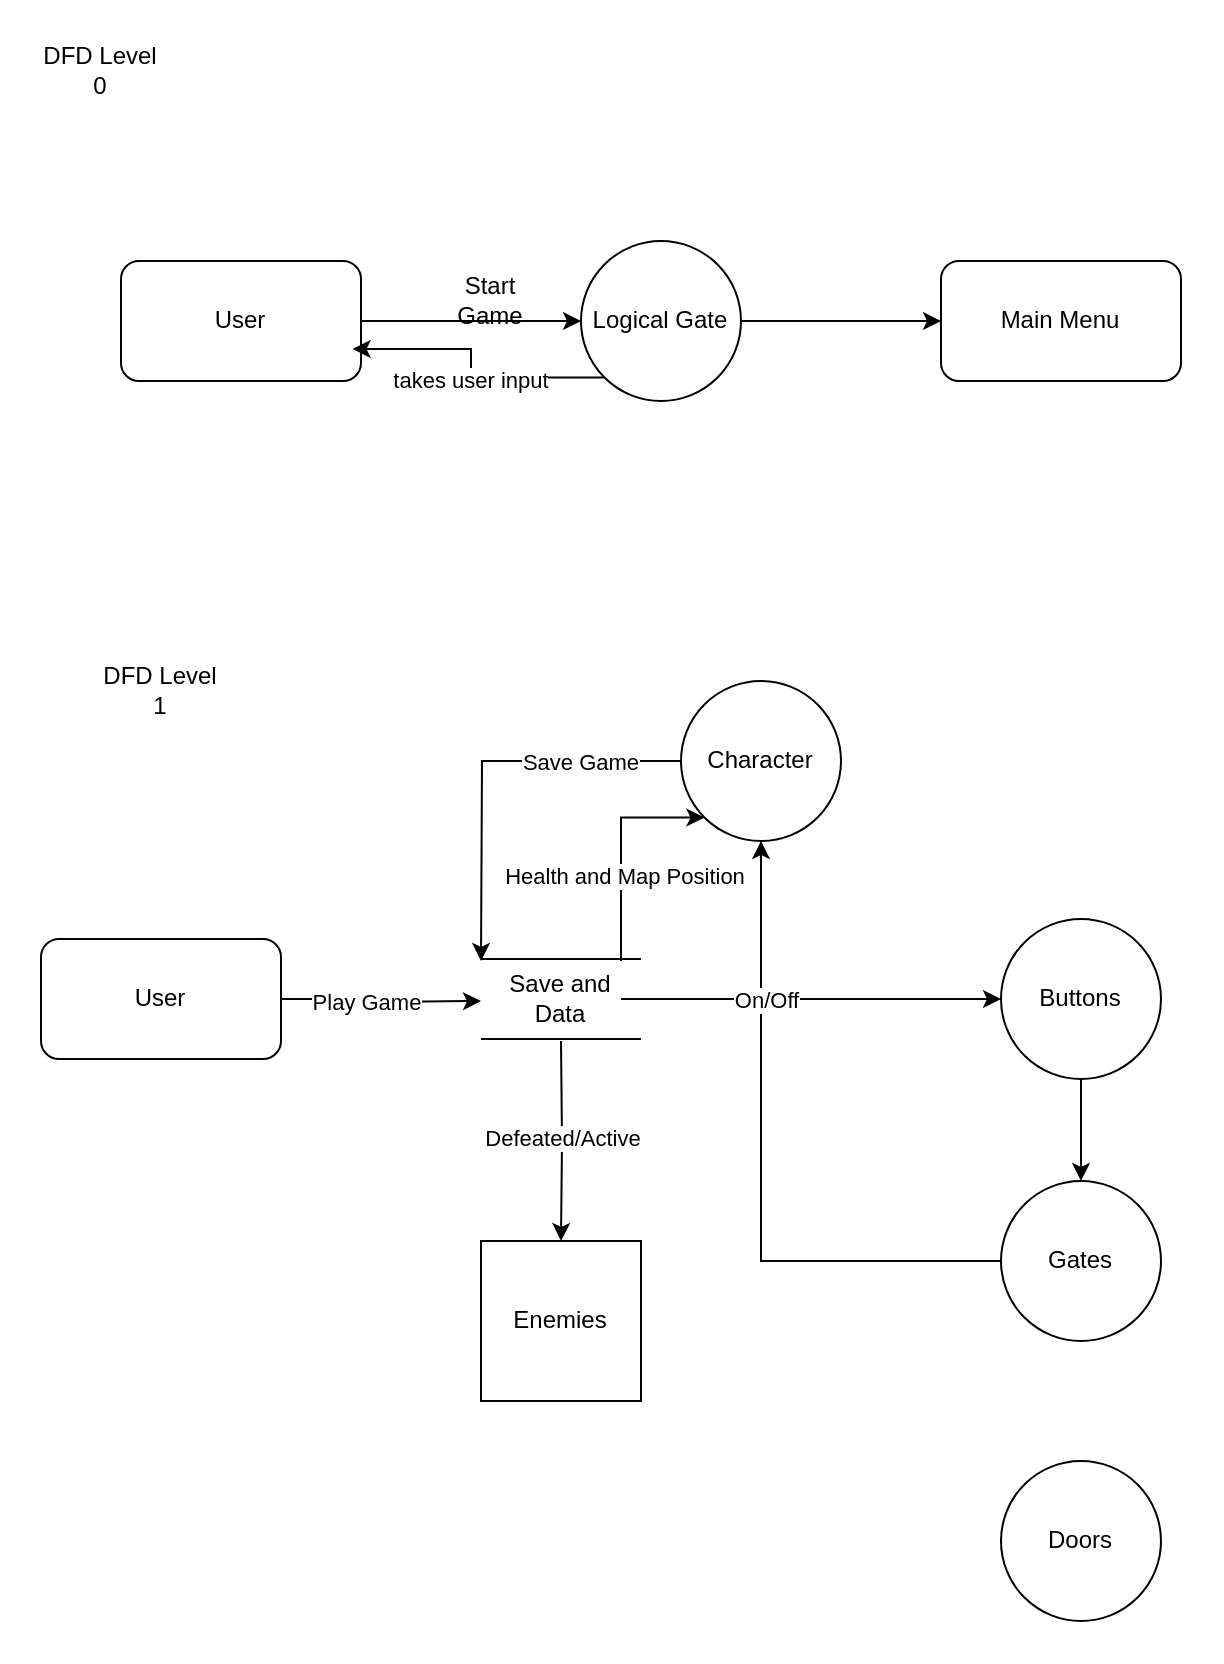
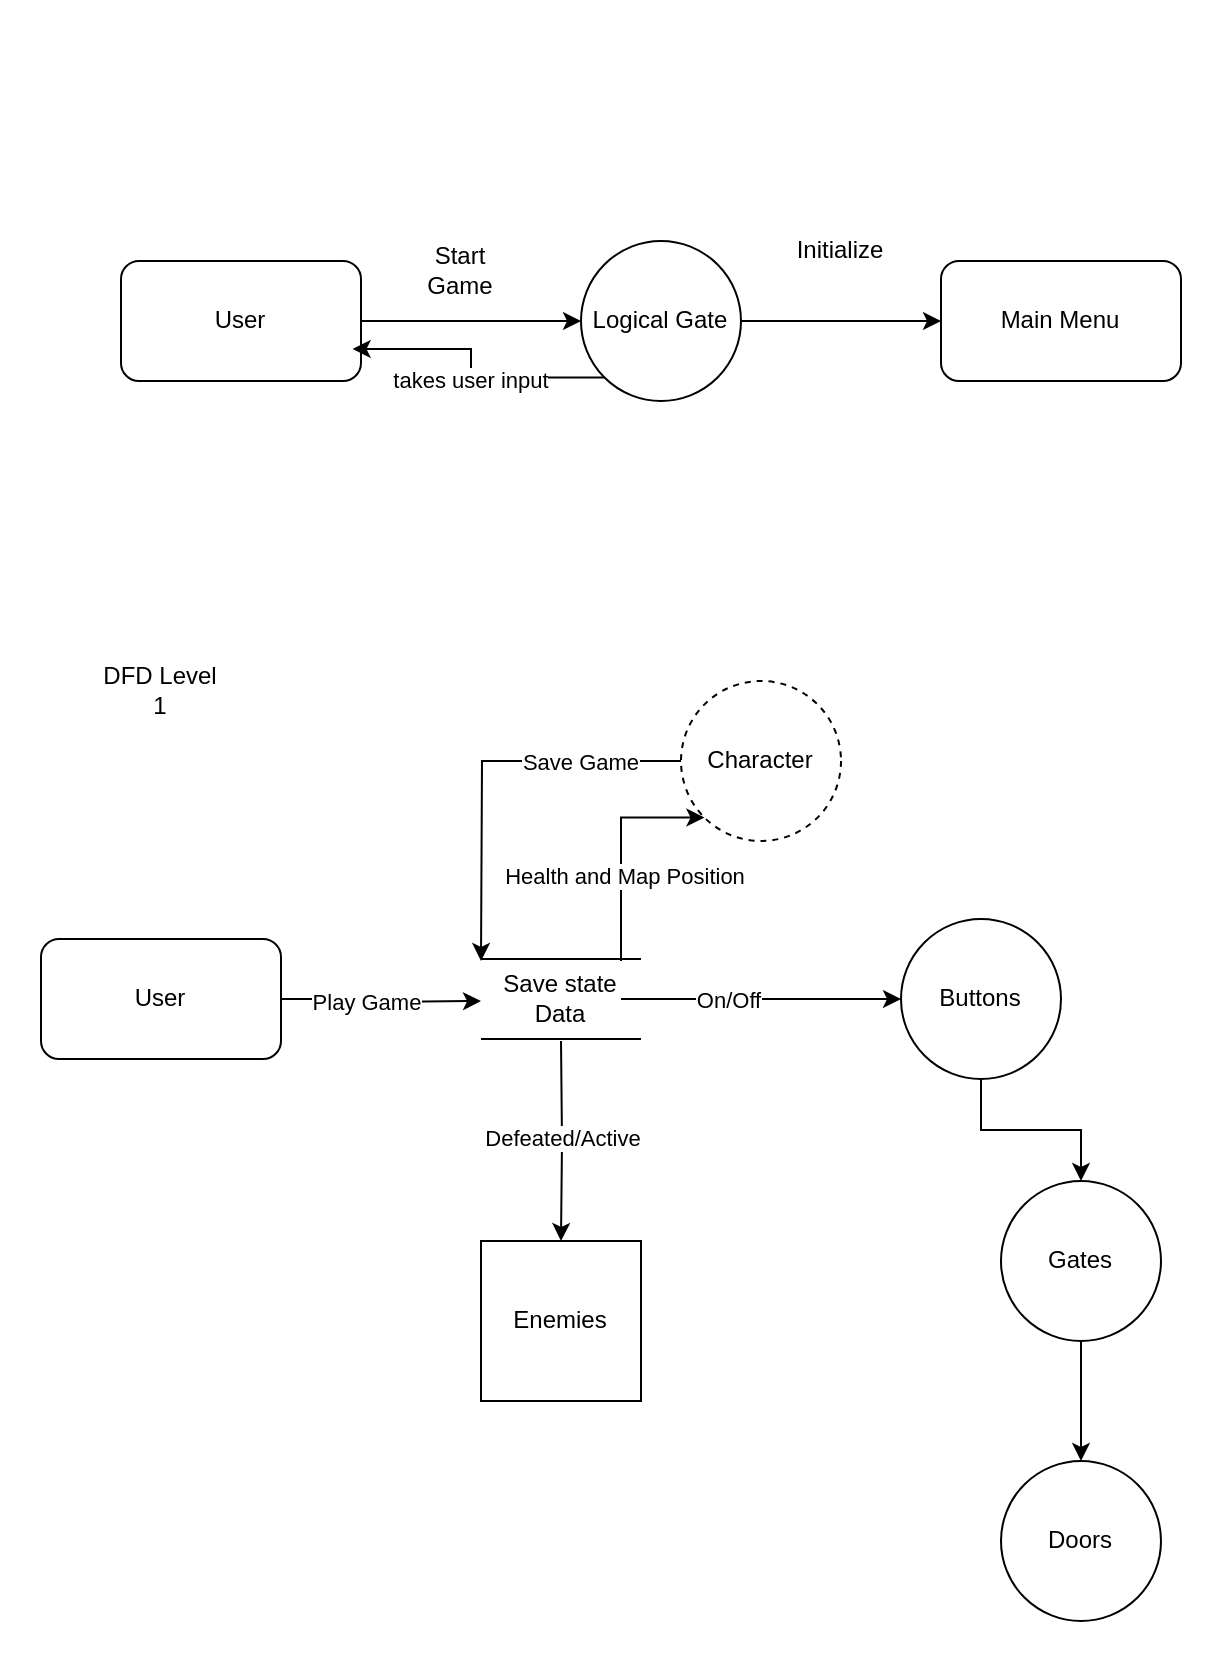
  <mxCell id="0" />
  <mxCell id="1" parent="0" />
  <mxCell id="2" style="edgeStyle=orthogonalEdgeStyle;rounded=0;orthogonalLoop=1;jettySize=auto;html=1;" parent="1" source="3" edge="1"><mxGeometry relative="1" as="geometry"><mxPoint x="290" y="160" as="targetPoint" /></mxGeometry></mxCell>
  <mxCell id="3" value="User" style="rounded=1;whiteSpace=wrap;html=1;" parent="1" vertex="1"><mxGeometry x="60" y="130" width="120" height="60" as="geometry" /></mxCell>
  <mxCell id="4" style="edgeStyle=orthogonalEdgeStyle;rounded=0;orthogonalLoop=1;jettySize=auto;html=1;entryX=0;entryY=0.5;entryDx=0;entryDy=0;" parent="1" edge="1"><mxGeometry relative="1" as="geometry"><mxPoint x="360" y="160" as="sourcePoint" /><mxPoint x="470" y="160" as="targetPoint" /></mxGeometry></mxCell>
- <mxCell id="5" value="Start Game" style="text;html=1;align=center;verticalAlign=middle;whiteSpace=wrap;rounded=0;" parent="1" vertex="1"><mxGeometry x="215" y="135" width="60" height="30" as="geometry" /></mxCell>
- <mxCell id="7" value="DFD Level 0" style="text;html=1;align=center;verticalAlign=middle;whiteSpace=wrap;rounded=0;" parent="1" vertex="1"><mxGeometry x="20" y="20" width="60" height="30" as="geometry" /></mxCell>
+ <mxCell id="5" value="Start Game" style="text;html=1;align=center;verticalAlign=middle;whiteSpace=wrap;rounded=0;" parent="1" vertex="1"><mxGeometry x="200" y="120" width="60" height="30" as="geometry" /></mxCell>
+ <mxCell id="6" value="Initialize" style="text;html=1;align=center;verticalAlign=middle;whiteSpace=wrap;rounded=0;" parent="1" vertex="1"><mxGeometry x="390" y="110" width="60" height="30" as="geometry" /></mxCell>
  <mxCell id="8" value="DFD Level 1" style="text;html=1;align=center;verticalAlign=middle;whiteSpace=wrap;rounded=0;" parent="1" vertex="1"><mxGeometry x="50" y="330" width="60" height="30" as="geometry" /></mxCell>
  <mxCell id="9" style="edgeStyle=orthogonalEdgeStyle;rounded=0;orthogonalLoop=1;jettySize=auto;html=1;" parent="1" source="11" edge="1"><mxGeometry relative="1" as="geometry"><mxPoint x="240" y="500" as="targetPoint" /></mxGeometry></mxCell>
  <mxCell id="10" value="Play Game" style="edgeLabel;html=1;align=center;verticalAlign=middle;resizable=0;points=[];" parent="9" connectable="0" vertex="1"><mxGeometry x="-0.177" y="-1" relative="1" as="geometry"><mxPoint as="offset" /></mxGeometry></mxCell>
  <mxCell id="11" value="User" style="rounded=1;whiteSpace=wrap;html=1;" parent="1" vertex="1"><mxGeometry x="20" y="469" width="120" height="60" as="geometry" /></mxCell>
  <mxCell id="12" value="Enemies" style="whiteSpace=wrap;html=1;aspect=fixed;rounded=0;" parent="1" vertex="1"><mxGeometry x="240" y="620" width="80" height="80" as="geometry" /></mxCell>
  <mxCell id="13" value="Doors" style="ellipse;whiteSpace=wrap;html=1;aspect=fixed;" parent="1" vertex="1"><mxGeometry x="500" y="730" width="80" height="80" as="geometry" /></mxCell>
- <mxCell id="14" style="edgeStyle=orthogonalEdgeStyle;rounded=0;orthogonalLoop=1;jettySize=auto;html=1;" parent="1" source="15" target="20" edge="1"><mxGeometry relative="1" as="geometry" /></mxCell>
+ <mxCell id="14" style="edgeStyle=orthogonalEdgeStyle;rounded=0;orthogonalLoop=1;jettySize=auto;html=1;entryX=0.5;entryY=0;entryDx=0;entryDy=0;" parent="1" source="15" target="13" edge="1"><mxGeometry relative="1" as="geometry" /></mxCell>
  <mxCell id="15" value="Gates" style="ellipse;whiteSpace=wrap;html=1;aspect=fixed;" parent="1" vertex="1"><mxGeometry x="500" y="590" width="80" height="80" as="geometry" /></mxCell>
  <mxCell id="16" style="edgeStyle=orthogonalEdgeStyle;rounded=0;orthogonalLoop=1;jettySize=auto;html=1;entryX=0.5;entryY=0;entryDx=0;entryDy=0;" parent="1" source="17" target="15" edge="1"><mxGeometry relative="1" as="geometry" /></mxCell>
- <mxCell id="17" value="Buttons" style="ellipse;whiteSpace=wrap;html=1;aspect=fixed;" parent="1" vertex="1"><mxGeometry x="500" y="459" width="80" height="80" as="geometry" /></mxCell>
+ <mxCell id="17" value="Buttons" style="ellipse;whiteSpace=wrap;html=1;aspect=fixed;" parent="1" vertex="1"><mxGeometry x="450" y="459" width="80" height="80" as="geometry" /></mxCell>
  <mxCell id="18" style="edgeStyle=orthogonalEdgeStyle;rounded=0;orthogonalLoop=1;jettySize=auto;html=1;" parent="1" source="20" edge="1"><mxGeometry relative="1" as="geometry"><mxPoint x="240" y="480" as="targetPoint" /></mxGeometry></mxCell>
  <mxCell id="19" value="Save Game" style="edgeLabel;html=1;align=center;verticalAlign=middle;resizable=0;points=[];" parent="18" connectable="0" vertex="1"><mxGeometry x="-0.489" relative="1" as="geometry"><mxPoint as="offset" /></mxGeometry></mxCell>
- <mxCell id="20" value="Character" style="ellipse;whiteSpace=wrap;html=1;aspect=fixed;" parent="1" vertex="1"><mxGeometry x="340" y="340" width="80" height="80" as="geometry" /></mxCell>
+ <mxCell id="20" value="Character" style="ellipse;whiteSpace=wrap;html=1;aspect=fixed;dashed=1;" parent="1" vertex="1"><mxGeometry x="340" y="340" width="80" height="80" as="geometry" /></mxCell>
  <mxCell id="21" value="" style="endArrow=none;html=1;rounded=0;" parent="1" edge="1"><mxGeometry width="50" height="50" relative="1" as="geometry"><mxPoint x="240" y="519" as="sourcePoint" /><mxPoint x="320" y="519" as="targetPoint" /></mxGeometry></mxCell>
  <mxCell id="22" value="" style="endArrow=none;html=1;rounded=0;" parent="1" edge="1"><mxGeometry width="50" height="50" relative="1" as="geometry"><mxPoint x="240" y="479" as="sourcePoint" /><mxPoint x="320" y="479" as="targetPoint" /></mxGeometry></mxCell>
  <mxCell id="23" style="edgeStyle=orthogonalEdgeStyle;rounded=0;orthogonalLoop=1;jettySize=auto;html=1;entryX=0;entryY=1;entryDx=0;entryDy=0;" parent="1" target="20" edge="1"><mxGeometry relative="1" as="geometry"><mxPoint x="310" y="480" as="sourcePoint" /><Array as="points"><mxPoint x="310" y="408" /></Array></mxGeometry></mxCell>
  <mxCell id="24" value="Health and Map Position" style="edgeLabel;html=1;align=center;verticalAlign=middle;resizable=0;points=[];" parent="23" connectable="0" vertex="1"><mxGeometry x="-0.242" y="-1" relative="1" as="geometry"><mxPoint as="offset" /></mxGeometry></mxCell>
  <mxCell id="25" style="edgeStyle=orthogonalEdgeStyle;rounded=0;orthogonalLoop=1;jettySize=auto;html=1;entryX=0;entryY=0.5;entryDx=0;entryDy=0;" parent="1" source="29" target="17" edge="1"><mxGeometry relative="1" as="geometry" /></mxCell>
  <mxCell id="26" value="On/Off" style="edgeLabel;html=1;align=center;verticalAlign=middle;resizable=0;points=[];" parent="25" connectable="0" vertex="1"><mxGeometry x="-0.242" relative="1" as="geometry"><mxPoint as="offset" /></mxGeometry></mxCell>
  <mxCell id="27" style="edgeStyle=orthogonalEdgeStyle;rounded=0;orthogonalLoop=1;jettySize=auto;html=1;" parent="1" target="12" edge="1"><mxGeometry relative="1" as="geometry"><mxPoint x="280" y="520" as="sourcePoint" /></mxGeometry></mxCell>
  <mxCell id="28" value="Defeated/Active" style="edgeLabel;html=1;align=center;verticalAlign=middle;resizable=0;points=[];" parent="27" connectable="0" vertex="1"><mxGeometry x="-0.027" relative="1" as="geometry"><mxPoint as="offset" /></mxGeometry></mxCell>
- <mxCell id="29" value="Save and Data" style="text;html=1;align=center;verticalAlign=middle;whiteSpace=wrap;rounded=0;" parent="1" vertex="1"><mxGeometry x="250" y="489" width="60" height="20" as="geometry" /></mxCell>
+ <mxCell id="29" value="Save state Data" style="text;html=1;align=center;verticalAlign=middle;whiteSpace=wrap;rounded=0;" parent="1" vertex="1"><mxGeometry x="250" y="489" width="60" height="20" as="geometry" /></mxCell>
  <mxCell id="30" value="Logical Gate" style="ellipse;whiteSpace=wrap;html=1;aspect=fixed;" vertex="1" parent="1"><mxGeometry x="290" y="120" width="80" height="80" as="geometry" /></mxCell>
  <mxCell id="31" value="Main Menu" style="rounded=1;whiteSpace=wrap;html=1;" vertex="1" parent="1"><mxGeometry x="470" y="130" width="120" height="60" as="geometry" /></mxCell>
  <mxCell id="32" style="edgeStyle=orthogonalEdgeStyle;rounded=0;orthogonalLoop=1;jettySize=auto;html=1;exitX=0;exitY=1;exitDx=0;exitDy=0;entryX=0.965;entryY=0.733;entryDx=0;entryDy=0;entryPerimeter=0;" edge="1" parent="1" source="30" target="3"><mxGeometry relative="1" as="geometry" /></mxCell>
  <mxCell id="33" value="takes user input" style="edgeLabel;html=1;align=center;verticalAlign=middle;resizable=0;points=[];" vertex="1" connectable="0" parent="32"><mxGeometry x="0.185" y="1" relative="1" as="geometry"><mxPoint x="1" y="15" as="offset" /></mxGeometry></mxCell>
